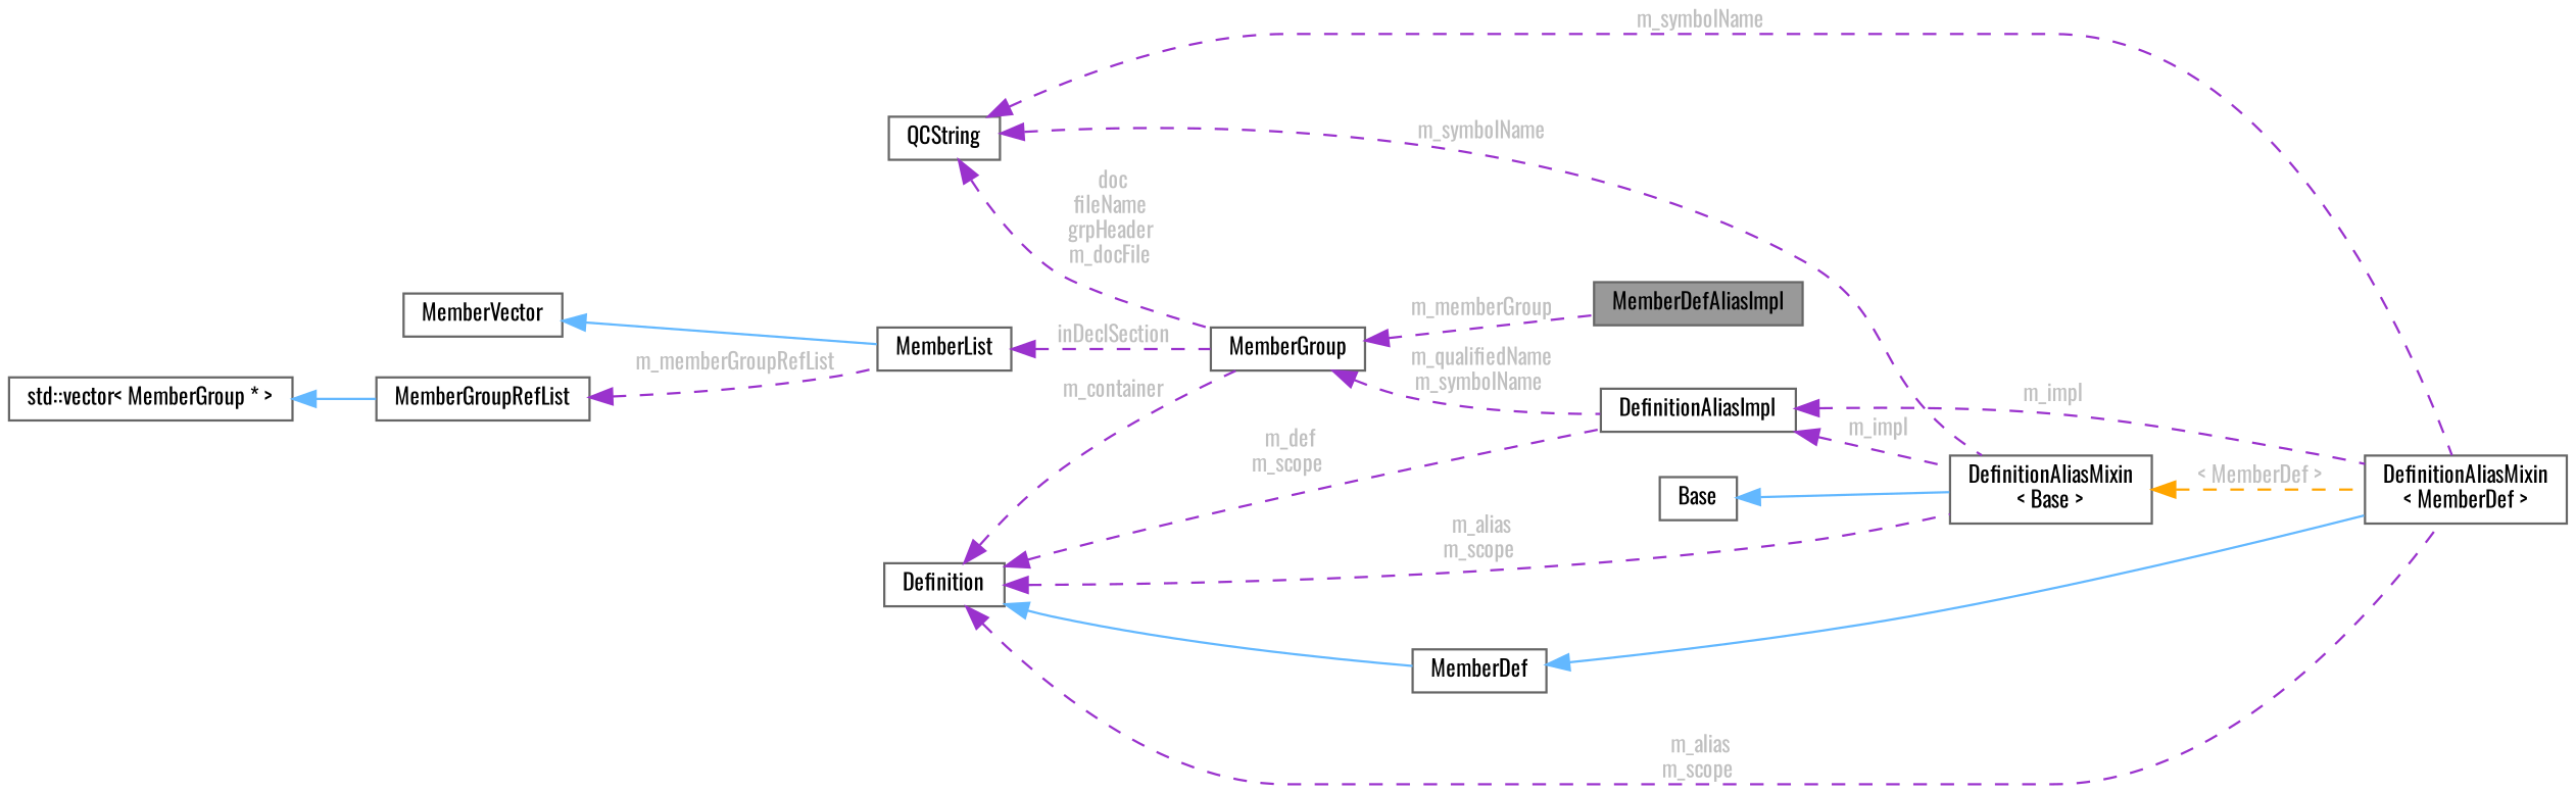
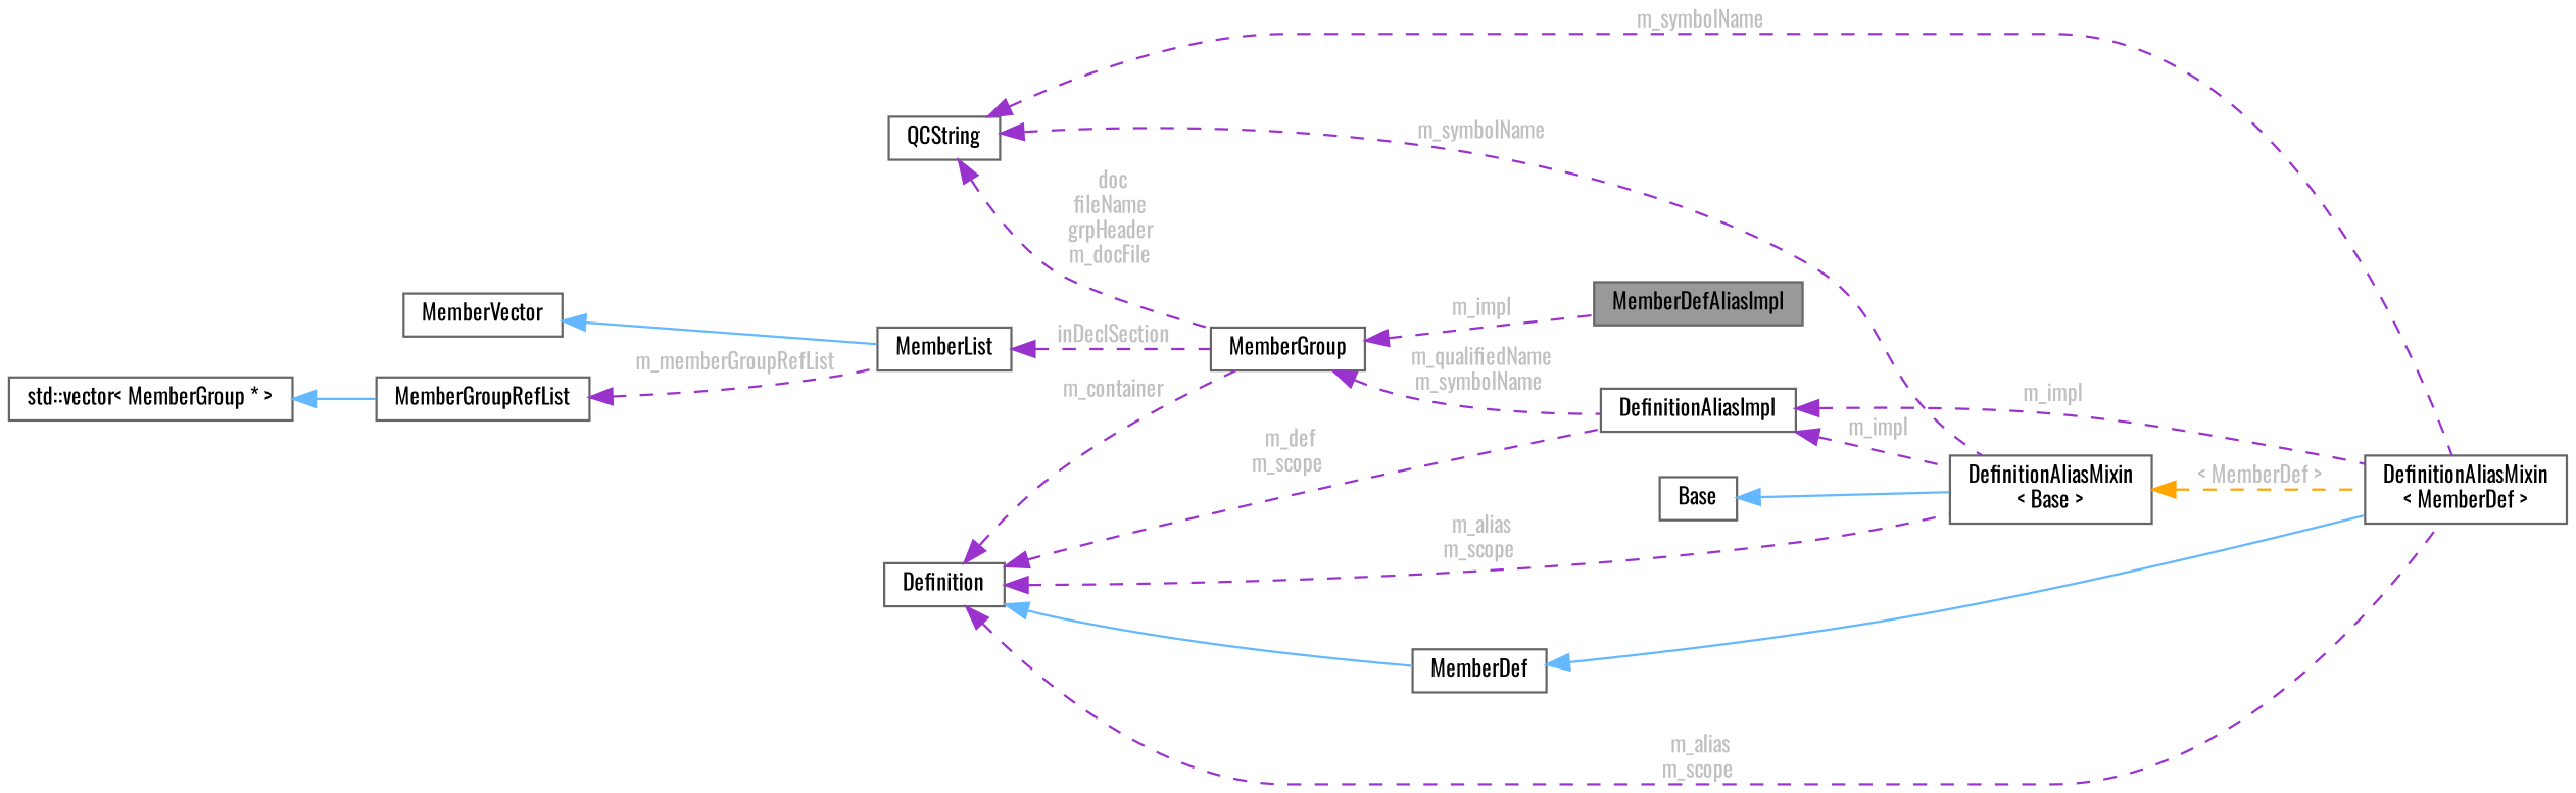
  digraph {
    fontname=Oswald
    rankdir=LR
    node [color=gray40 fillcolor=white fontname=Oswald fontsize=10 shape=box style=filled]
    edge [color=darkorchid3 dir=back fontname=Oswald fontsize=10 labelfontname=Helvetica labelfontsize=10 style=dashed fontcolor=grey]
    n1 [fillcolor=grey60 fontcolor=black height=0.2 label=MemberDefAliasImpl width=0.4]
    n2 [height=0.2 label="DefinitionAliasMixin\l\< MemberDef \>" width=0.4]
    n3 [height=0.2 label=MemberDef width=0.4]
    n4 [height=0.2 label=Definition width=0.4]
    n5 [height=0.2 label=DefinitionAliasImpl width=0.4]
    n6 [height=0.2 label="DefinitionAliasMixin\l\< Base \>" width=0.4]
    n7 [height=0.2 label=MemberGroup width=0.4]
    n8 [height=0.2 label=QCString width=0.4]
    n9 [height=0.2 label=Base width=0.4]
    n10 [height=0.2 label=MemberList width=0.4]
    n11 [height=0.2 label=MemberVector width=0.4]
    n12 [height=0.2 label=MemberGroupRefList width=0.4]
    n13 [height=0.2 label="std::vector\< MemberGroup * \>" width=0.4]
    n3 -> n2 [color=steelblue1 style=solid fontcolor=""]
    n4 -> n2 [label=" m_alias\nm_scope"]
    n4 -> n3 [color=steelblue1 style=solid fontcolor=""]
    n4 -> n5 [label=" m_def\nm_scope"]
    n4 -> n6 [label=" m_alias\nm_scope"]
    n4 -> n7 [label=" m_container"]
    n5 -> n2 [label=" m_impl"]
    n5 -> n6 [label=" m_impl"]
    n6 -> n2 [color=orange label=" \< MemberDef \>"]
-   n7 -> n1 [label=" m_memberGroup"]
+   n7 -> n1 [label=" m_impl"]
    n7 -> n5 [label=" m_qualifiedName\nm_symbolName"]
    n8 -> n2 [label=" m_symbolName"]
    n8 -> n6 [label=" m_symbolName"]
    n8 -> n7 [label=" doc\nfileName\ngrpHeader\nm_docFile"]
    n9 -> n6 [color=steelblue1 style=solid fontcolor=""]
    n10 -> n7 [label=" inDeclSection"]
    n11 -> n10 [color=steelblue1 style=solid fontcolor=""]
    n12 -> n10 [label=" m_memberGroupRefList"]
    n13 -> n12 [color=steelblue1 style=solid fontcolor=""]
  }
